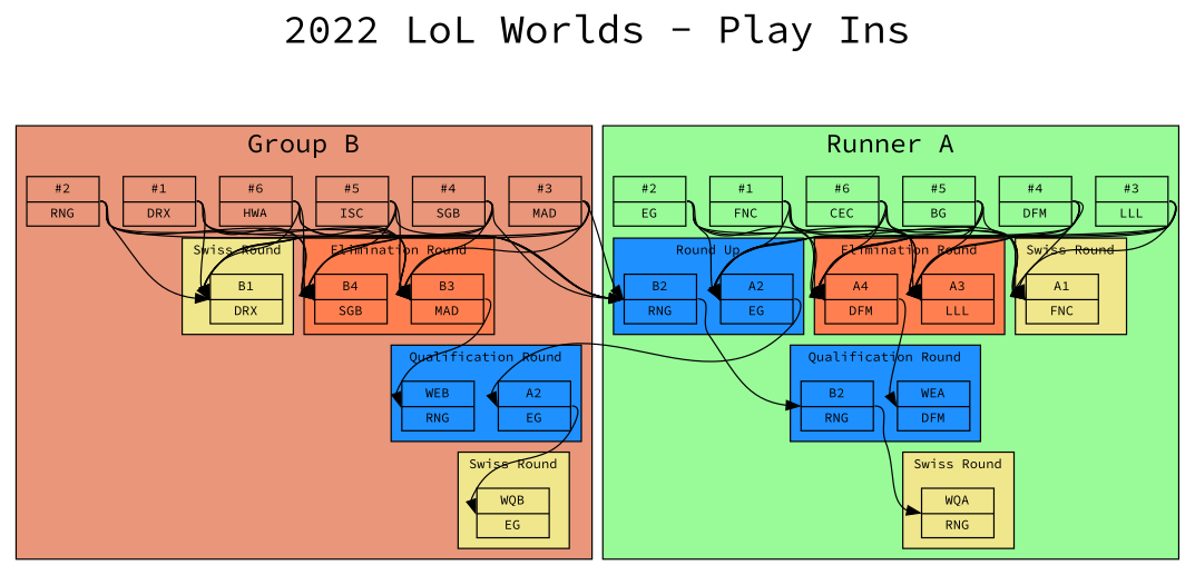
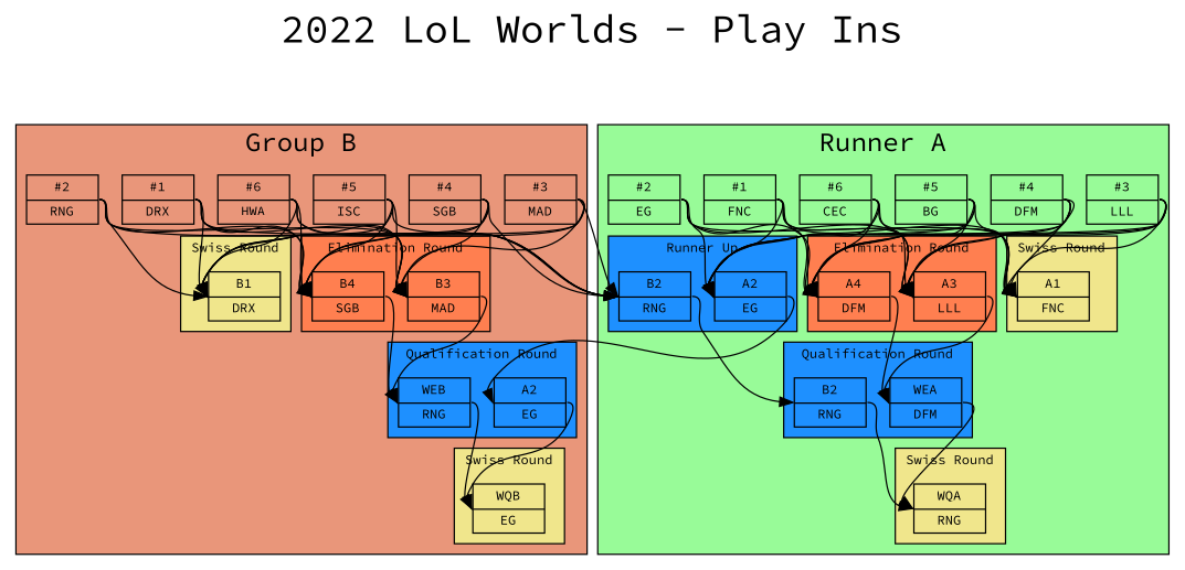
  digraph {
    fontname="Source Code Pro"
    fontsize=30
    label="2022 LoL Worlds - Play Ins"
    labelloc=t
    rankdir=TB
    node [fixedsize=True fontname="Source Code Pro" fontsize=10 shape=record style=solid]
    edge [fontname="Source Code Pro" headport=w style=solid tailport=e]
    n1 [label="{A1|FNC}"]
    n2 [label="{A3|LLL}"]
    n3 [label="{A4|DFM}"]
    n4 [label="{A2|EG}"]
    n5 [label="{B2|RNG}"]
    n6 [label="{WEA|DFM}"]
    n7 [label="{B2|RNG}"]
    n8 [label="{WQA|RNG}"]
    n9 [label="{#1|FNC}"]
    n10 [label="{#2|EG}"]
    n11 [label="{#3|LLL}"]
    n12 [label="{#4|DFM}"]
    n13 [label="{#5|BG}"]
    n14 [label="{#6|CEC}"]
    n15 [label="{B1|DRX}"]
    n16 [label="{B3|MAD}"]
    n17 [label="{B4|SGB}"]
    n18 [label="{WEB|RNG}"]
    n19 [label="{A2|EG}"]
    n20 [label="{WQB|EG}"]
    n21 [label="{#1|DRX}"]
    n22 [label="{#2|RNG}"]
    n23 [label="{#3|MAD}"]
    n24 [label="{#4|SGB}"]
    n25 [label="{#5|ISC}"]
    n26 [label="{#6|HWA}"]
    subgraph cluster_1 {
      bgcolor=palegreen
      fontsize=20
      label="Runner A"
      n9
      n10
      n11
      n12
      n13
      n14
      subgraph cluster_2 {
        bgcolor=khaki
        fontsize=10
        label="Swiss Round"
        n1
      }
      subgraph cluster_3 {
        bgcolor=coral
        fontsize=10
        label="Elimination Round"
        n2
        n3
      }
      subgraph cluster_4 {
        bgcolor=dodgerblue
        fontsize=10
-       label="Round Up"
+       label="Runner Up"
        n4
        n5
      }
      subgraph cluster_5 {
        bgcolor=dodgerblue
        fontsize=10
        label="Qualification Round"
        n6
        n7
      }
      subgraph cluster_6 {
        bgcolor=khaki
        fontsize=10
        label="Swiss Round"
        n8
      }
    }
    subgraph cluster_7 {
      bgcolor=darksalmon
      fontsize=20
      label="Group B"
      n21
      n22
      n23
      n24
      n25
      n26
      subgraph cluster_8 {
        bgcolor=khaki
        fontsize=10
        label="Swiss Round"
        n15
      }
      subgraph cluster_9 {
        bgcolor=coral
        fontsize=10
        label="Elimination Round"
        n16
        n17
      }
      subgraph cluster_10 {
        bgcolor=dodgerblue
        fontsize=10
        label="Qualification Round"
        n18
        n19
      }
      subgraph cluster_11 {
        bgcolor=khaki
        fontsize=10
        label="Swiss Round"
        n20
      }
    }
+   n2 -> n6
    n3 -> n6
    n4 -> n19
    n5 -> n7
+   n6 -> n8
    n7 -> n8
    n9 -> n1
    n9 -> n2
    n9 -> n3
    n9 -> n4
    n10 -> n1
    n10 -> n2
    n10 -> n3
    n10 -> n4
    n11 -> n1
    n11 -> n2
    n11 -> n3
    n11 -> n4
    n12 -> n1
    n12 -> n2
    n12 -> n3
    n12 -> n4
    n13 -> n1
    n13 -> n2
    n13 -> n3
    n13 -> n4
    n14 -> n1
    n14 -> n2
    n14 -> n3
    n14 -> n4
    n16 -> n18
+   n17 -> n18
+   n18 -> n20
    n19 -> n20
    n21 -> n5
    n21 -> n15
    n21 -> n16
    n21 -> n17
    n22 -> n5
    n22 -> n15
    n22 -> n16
    n22 -> n17
    n23 -> n5
    n23 -> n15
    n23 -> n16
    n23 -> n17
    n24 -> n5
    n24 -> n15
    n24 -> n16
    n24 -> n17
    n25 -> n5
    n25 -> n15
    n25 -> n16
    n25 -> n17
    n26 -> n5
    n26 -> n15
    n26 -> n16
    n26 -> n17
  }
